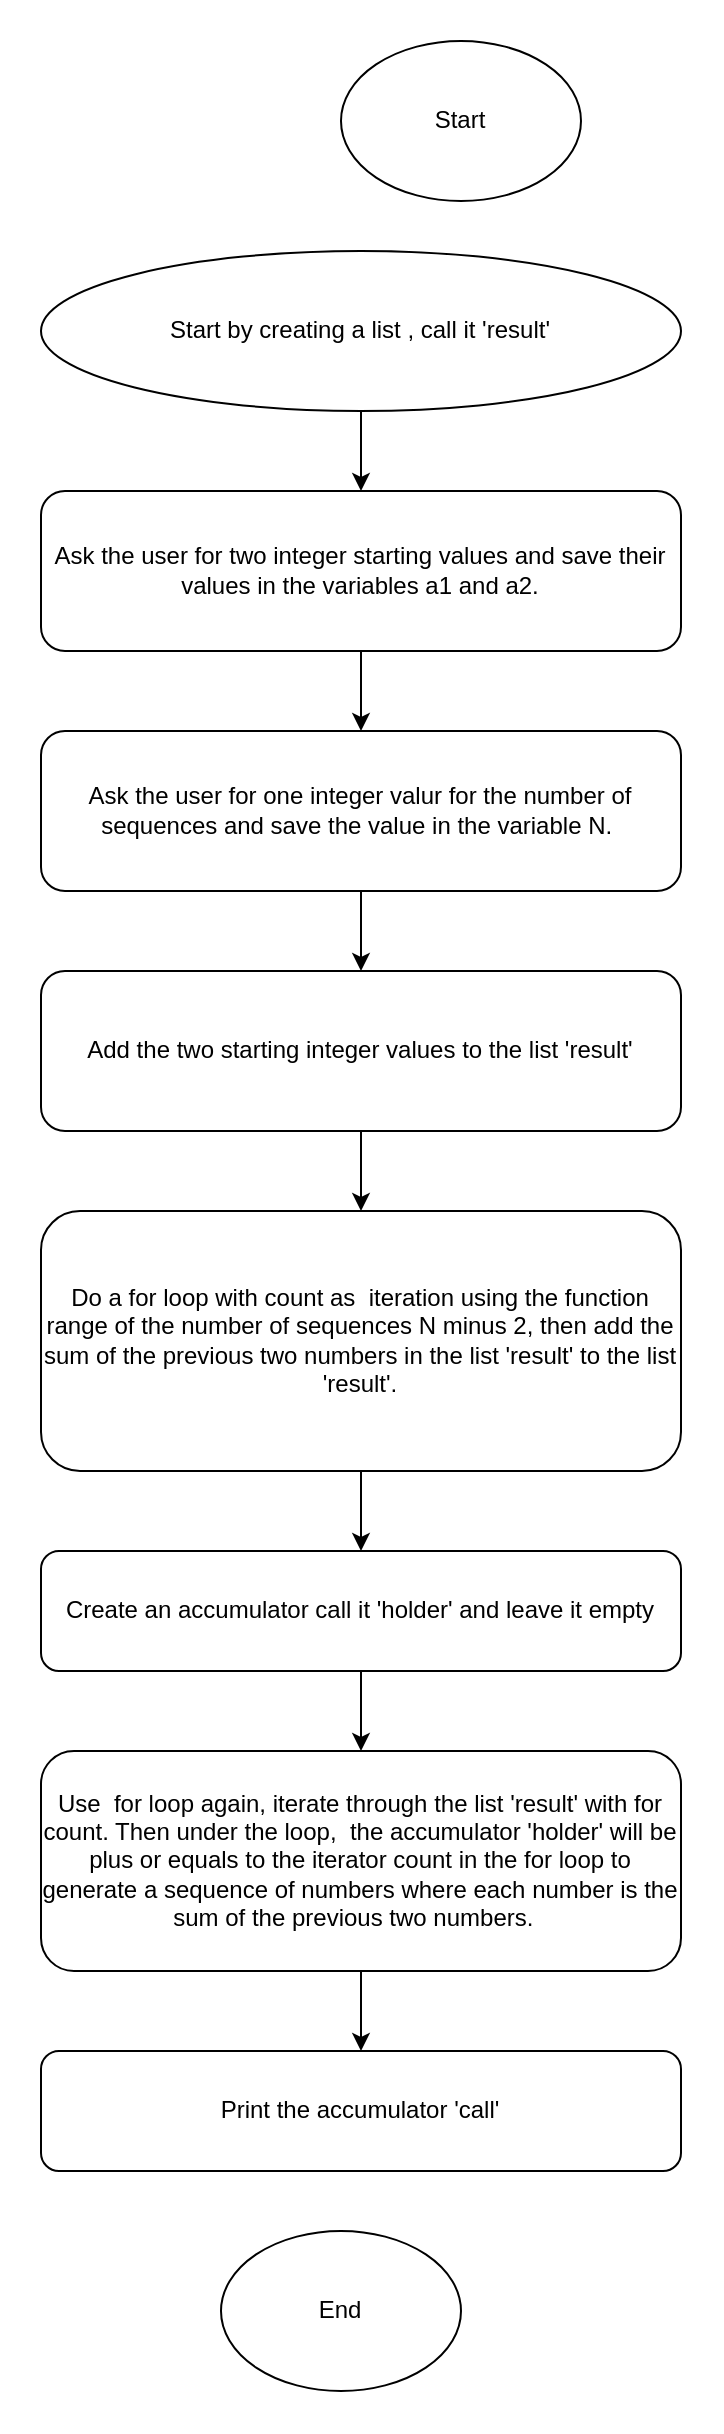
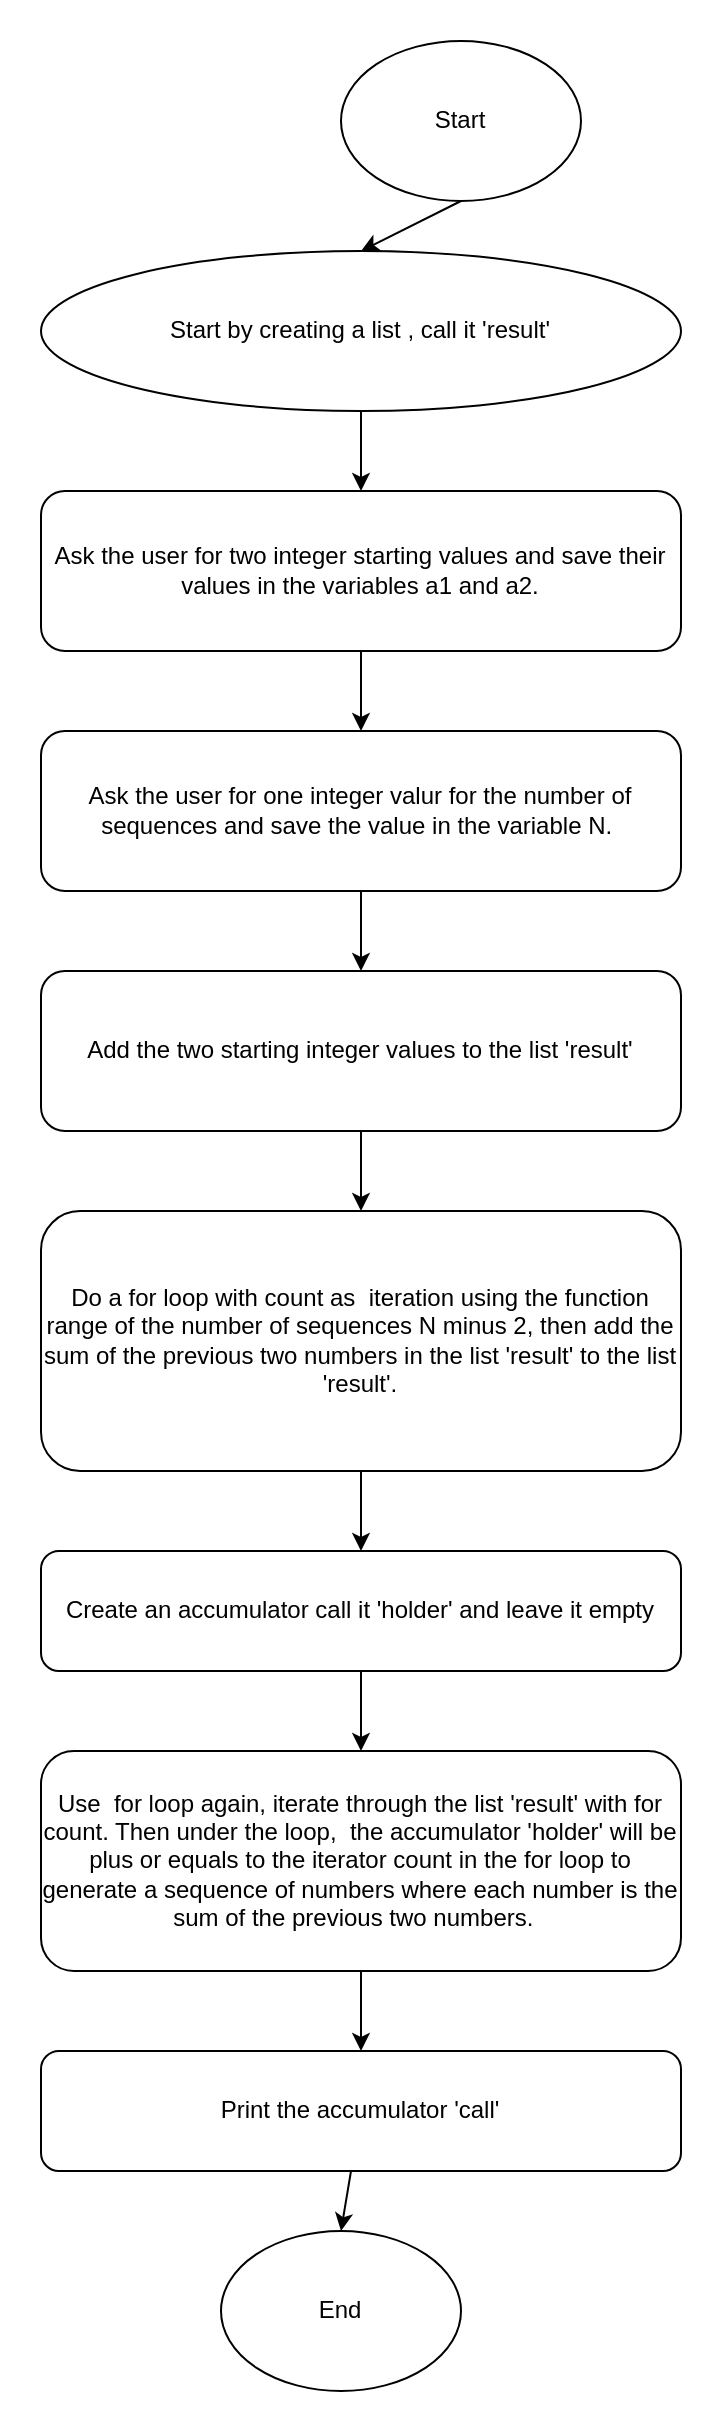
  <mxCell id="0" />
  <mxCell id="1" parent="0" />
+ <mxCell id="2" style="edgeStyle=none;html=1;exitX=0.5;exitY=1;exitDx=0;exitDy=0;entryX=0.5;entryY=0;entryDx=0;entryDy=0;" edge="1" parent="1" source="3" target="5"><mxGeometry relative="1" as="geometry" /></mxCell>
  <mxCell id="3" value="Start" style="ellipse;whiteSpace=wrap;html=1;" vertex="1" parent="1"><mxGeometry x="170" y="20" width="120" height="80" as="geometry" /></mxCell>
  <mxCell id="4" style="edgeStyle=none;html=1;entryX=0.5;entryY=0;entryDx=0;entryDy=0;" edge="1" parent="1" source="5" target="7"><mxGeometry relative="1" as="geometry" /></mxCell>
  <mxCell id="5" value="Start by creating a list , call it 'result'" style="ellipse;whiteSpace=wrap;html=1;" vertex="1" parent="1"><mxGeometry x="20" y="125" width="320" height="80" as="geometry" /></mxCell>
  <mxCell id="6" style="edgeStyle=none;html=1;entryX=0.5;entryY=0;entryDx=0;entryDy=0;" edge="1" parent="1" source="7" target="9"><mxGeometry relative="1" as="geometry" /></mxCell>
  <mxCell id="7" value="Ask the user for two integer starting values and save their values in the variables a1 and a2." style="rounded=1;whiteSpace=wrap;html=1;" vertex="1" parent="1"><mxGeometry x="20" y="245" width="320" height="80" as="geometry" /></mxCell>
  <mxCell id="8" style="edgeStyle=none;html=1;entryX=0.5;entryY=0;entryDx=0;entryDy=0;" edge="1" parent="1" source="9" target="11"><mxGeometry relative="1" as="geometry" /></mxCell>
  <mxCell id="9" value="Ask the user for one integer valur for the number of sequences and save the value in the variable N.&amp;nbsp;" style="rounded=1;whiteSpace=wrap;html=1;" vertex="1" parent="1"><mxGeometry x="20" y="365" width="320" height="80" as="geometry" /></mxCell>
  <mxCell id="10" style="edgeStyle=none;html=1;entryX=0.5;entryY=0;entryDx=0;entryDy=0;" edge="1" parent="1" source="11" target="13"><mxGeometry relative="1" as="geometry" /></mxCell>
  <mxCell id="11" value="Add the two starting integer values to the list 'result'" style="rounded=1;whiteSpace=wrap;html=1;" vertex="1" parent="1"><mxGeometry x="20" y="485" width="320" height="80" as="geometry" /></mxCell>
  <mxCell id="12" style="edgeStyle=none;html=1;entryX=0.5;entryY=0;entryDx=0;entryDy=0;" edge="1" parent="1" source="13" target="15"><mxGeometry relative="1" as="geometry" /></mxCell>
  <mxCell id="13" value="Do a for loop with count as&amp;nbsp; iteration using the function range of the number of sequences N minus 2, then add the sum of the previous two numbers in the list 'result' to the list 'result'." style="rounded=1;whiteSpace=wrap;html=1;" vertex="1" parent="1"><mxGeometry x="20" y="605" width="320" height="130" as="geometry" /></mxCell>
  <mxCell id="14" style="edgeStyle=none;html=1;entryX=0.5;entryY=0;entryDx=0;entryDy=0;" edge="1" parent="1" source="15" target="17"><mxGeometry relative="1" as="geometry" /></mxCell>
  <mxCell id="15" value="Create an accumulator call it 'holder' and leave it empty" style="rounded=1;whiteSpace=wrap;html=1;" vertex="1" parent="1"><mxGeometry x="20" y="775" width="320" height="60" as="geometry" /></mxCell>
  <mxCell id="16" style="edgeStyle=none;html=1;entryX=0.5;entryY=0;entryDx=0;entryDy=0;" edge="1" parent="1" source="17" target="20"><mxGeometry relative="1" as="geometry" /></mxCell>
  <mxCell id="17" value="Use&amp;nbsp; for loop again, iterate through the list 'result' with for count. Then under the loop,&amp;nbsp; the accumulator 'holder' will be plus or equals to the iterator count in the for loop to generate a sequence of numbers where each number is the sum of the previous two numbers.&amp;nbsp;&amp;nbsp;" style="rounded=1;whiteSpace=wrap;html=1;" vertex="1" parent="1"><mxGeometry x="20" y="875" width="320" height="110" as="geometry" /></mxCell>
  <mxCell id="18" value="End" style="ellipse;whiteSpace=wrap;html=1;" vertex="1" parent="1"><mxGeometry x="110" y="1115" width="120" height="80" as="geometry" /></mxCell>
+ <mxCell id="19" style="edgeStyle=none;html=1;entryX=0.5;entryY=0;entryDx=0;entryDy=0;" edge="1" parent="1" source="20" target="18"><mxGeometry relative="1" as="geometry" /></mxCell>
  <mxCell id="20" value="Print the accumulator 'call'" style="rounded=1;whiteSpace=wrap;html=1;" vertex="1" parent="1"><mxGeometry x="20" y="1025" width="320" height="60" as="geometry" /></mxCell>
